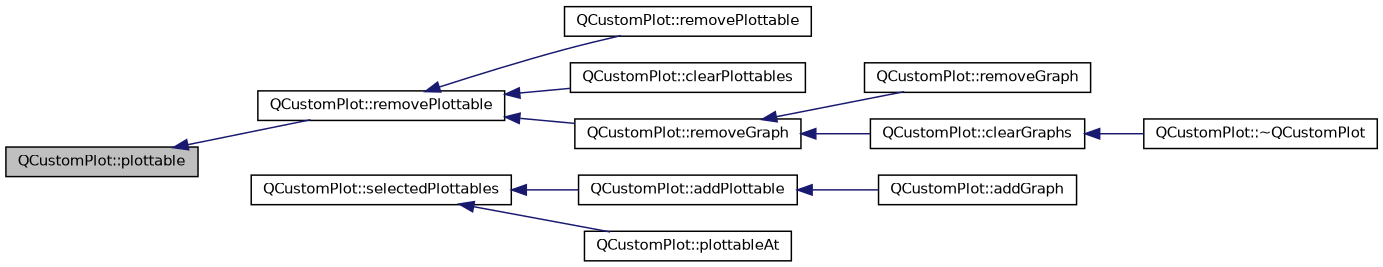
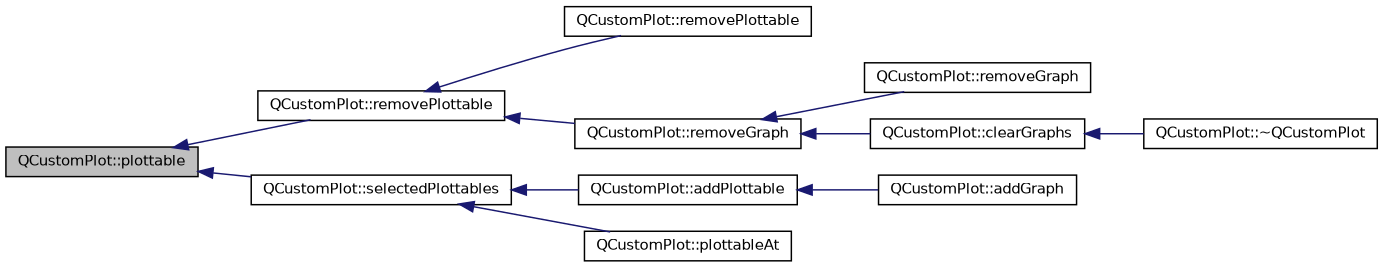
  digraph {
    rankdir=LR
    node [color=black fillcolor=white fontname=Helvetica fontsize=10 shape=record style=filled]
    edge [color=midnightblue dir=back fontname=Helvetica fontsize=10 labelfontname=Helvetica labelfontsize=10 style=solid]
    n1 [fillcolor=grey75 fontcolor=black height=0.2 label="QCustomPlot::plottable" width=0.4]
    n2 [height=0.2 label="QCustomPlot::removePlottable" width=0.4]
    n3 [height=0.2 label="QCustomPlot::selectedPlottables" width=0.4]
    n4 [height=0.2 label="QCustomPlot::addPlottable" width=0.4]
    n5 [height=0.2 label="QCustomPlot::addGraph" width=0.4]
    n6 [height=0.2 label="QCustomPlot::removePlottable" width=0.4]
-   n7 [height=0.2 label="QCustomPlot::clearPlottables" width=0.4]
    n8 [height=0.2 label="QCustomPlot::removeGraph" width=0.4]
    n9 [height=0.2 label="QCustomPlot::plottableAt" width=0.4]
    n10 [height=0.2 label="QCustomPlot::removeGraph" width=0.4]
    n11 [height=0.2 label="QCustomPlot::clearGraphs" width=0.4]
    n12 [height=0.2 label="QCustomPlot::~QCustomPlot" width=0.4]
    n1 -> n2
+   n1 -> n3
    n2 -> n6
-   n2 -> n7
    n2 -> n8
    n3 -> n4
    n3 -> n9
    n4 -> n5
    n8 -> n10
    n8 -> n11
    n11 -> n12
  }
